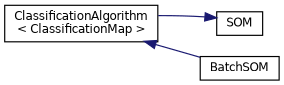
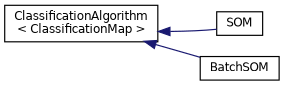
  digraph {
    rankdir=LR
    node [color=black fillcolor=white fontname=Helvetica fontsize=10 shape=record style=filled]
    edge [color=midnightblue dir=back fontname=Helvetica fontsize=10 labelfontname=Helvetica labelfontsize=10 style=solid]
    n1 [height=0.2 label="ClassificationAlgorithm\l\< ClassificationMap \>" width=0.4]
    n2 [height=0.2 label=SOM width=0.4]
    n3 [height=0.2 label=BatchSOM width=0.4]
-   n2 -> n1
+   n1 -> n2
    n1 -> n3
  }
